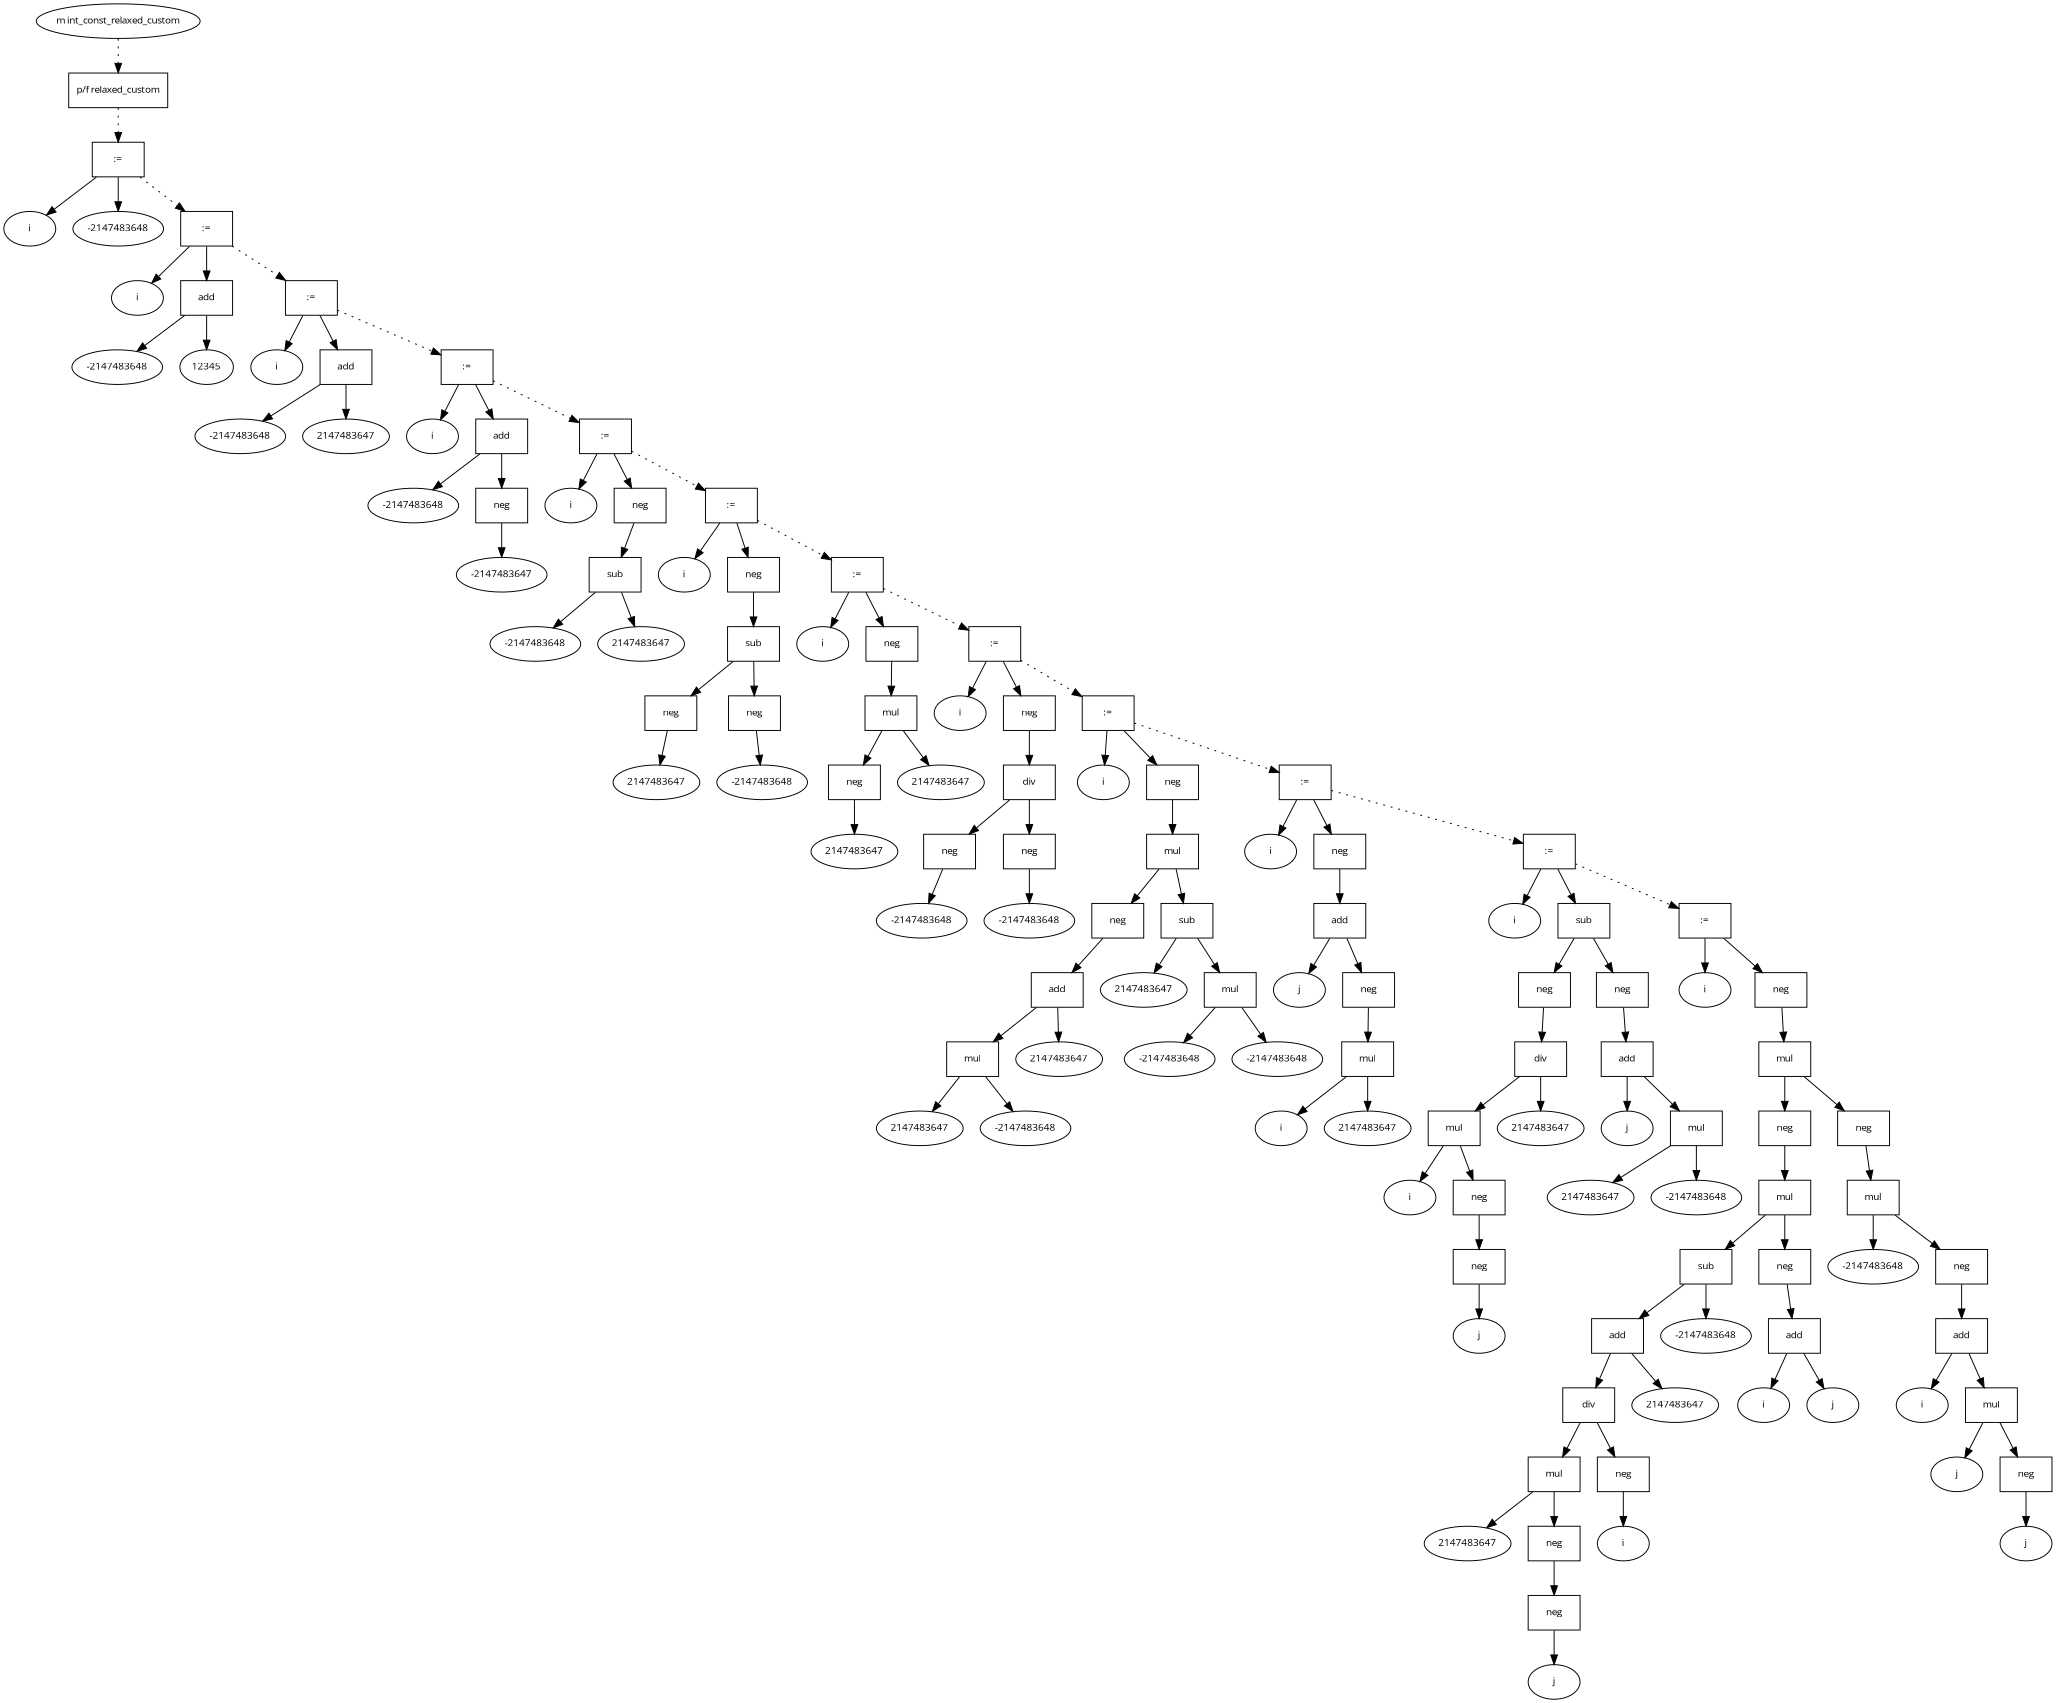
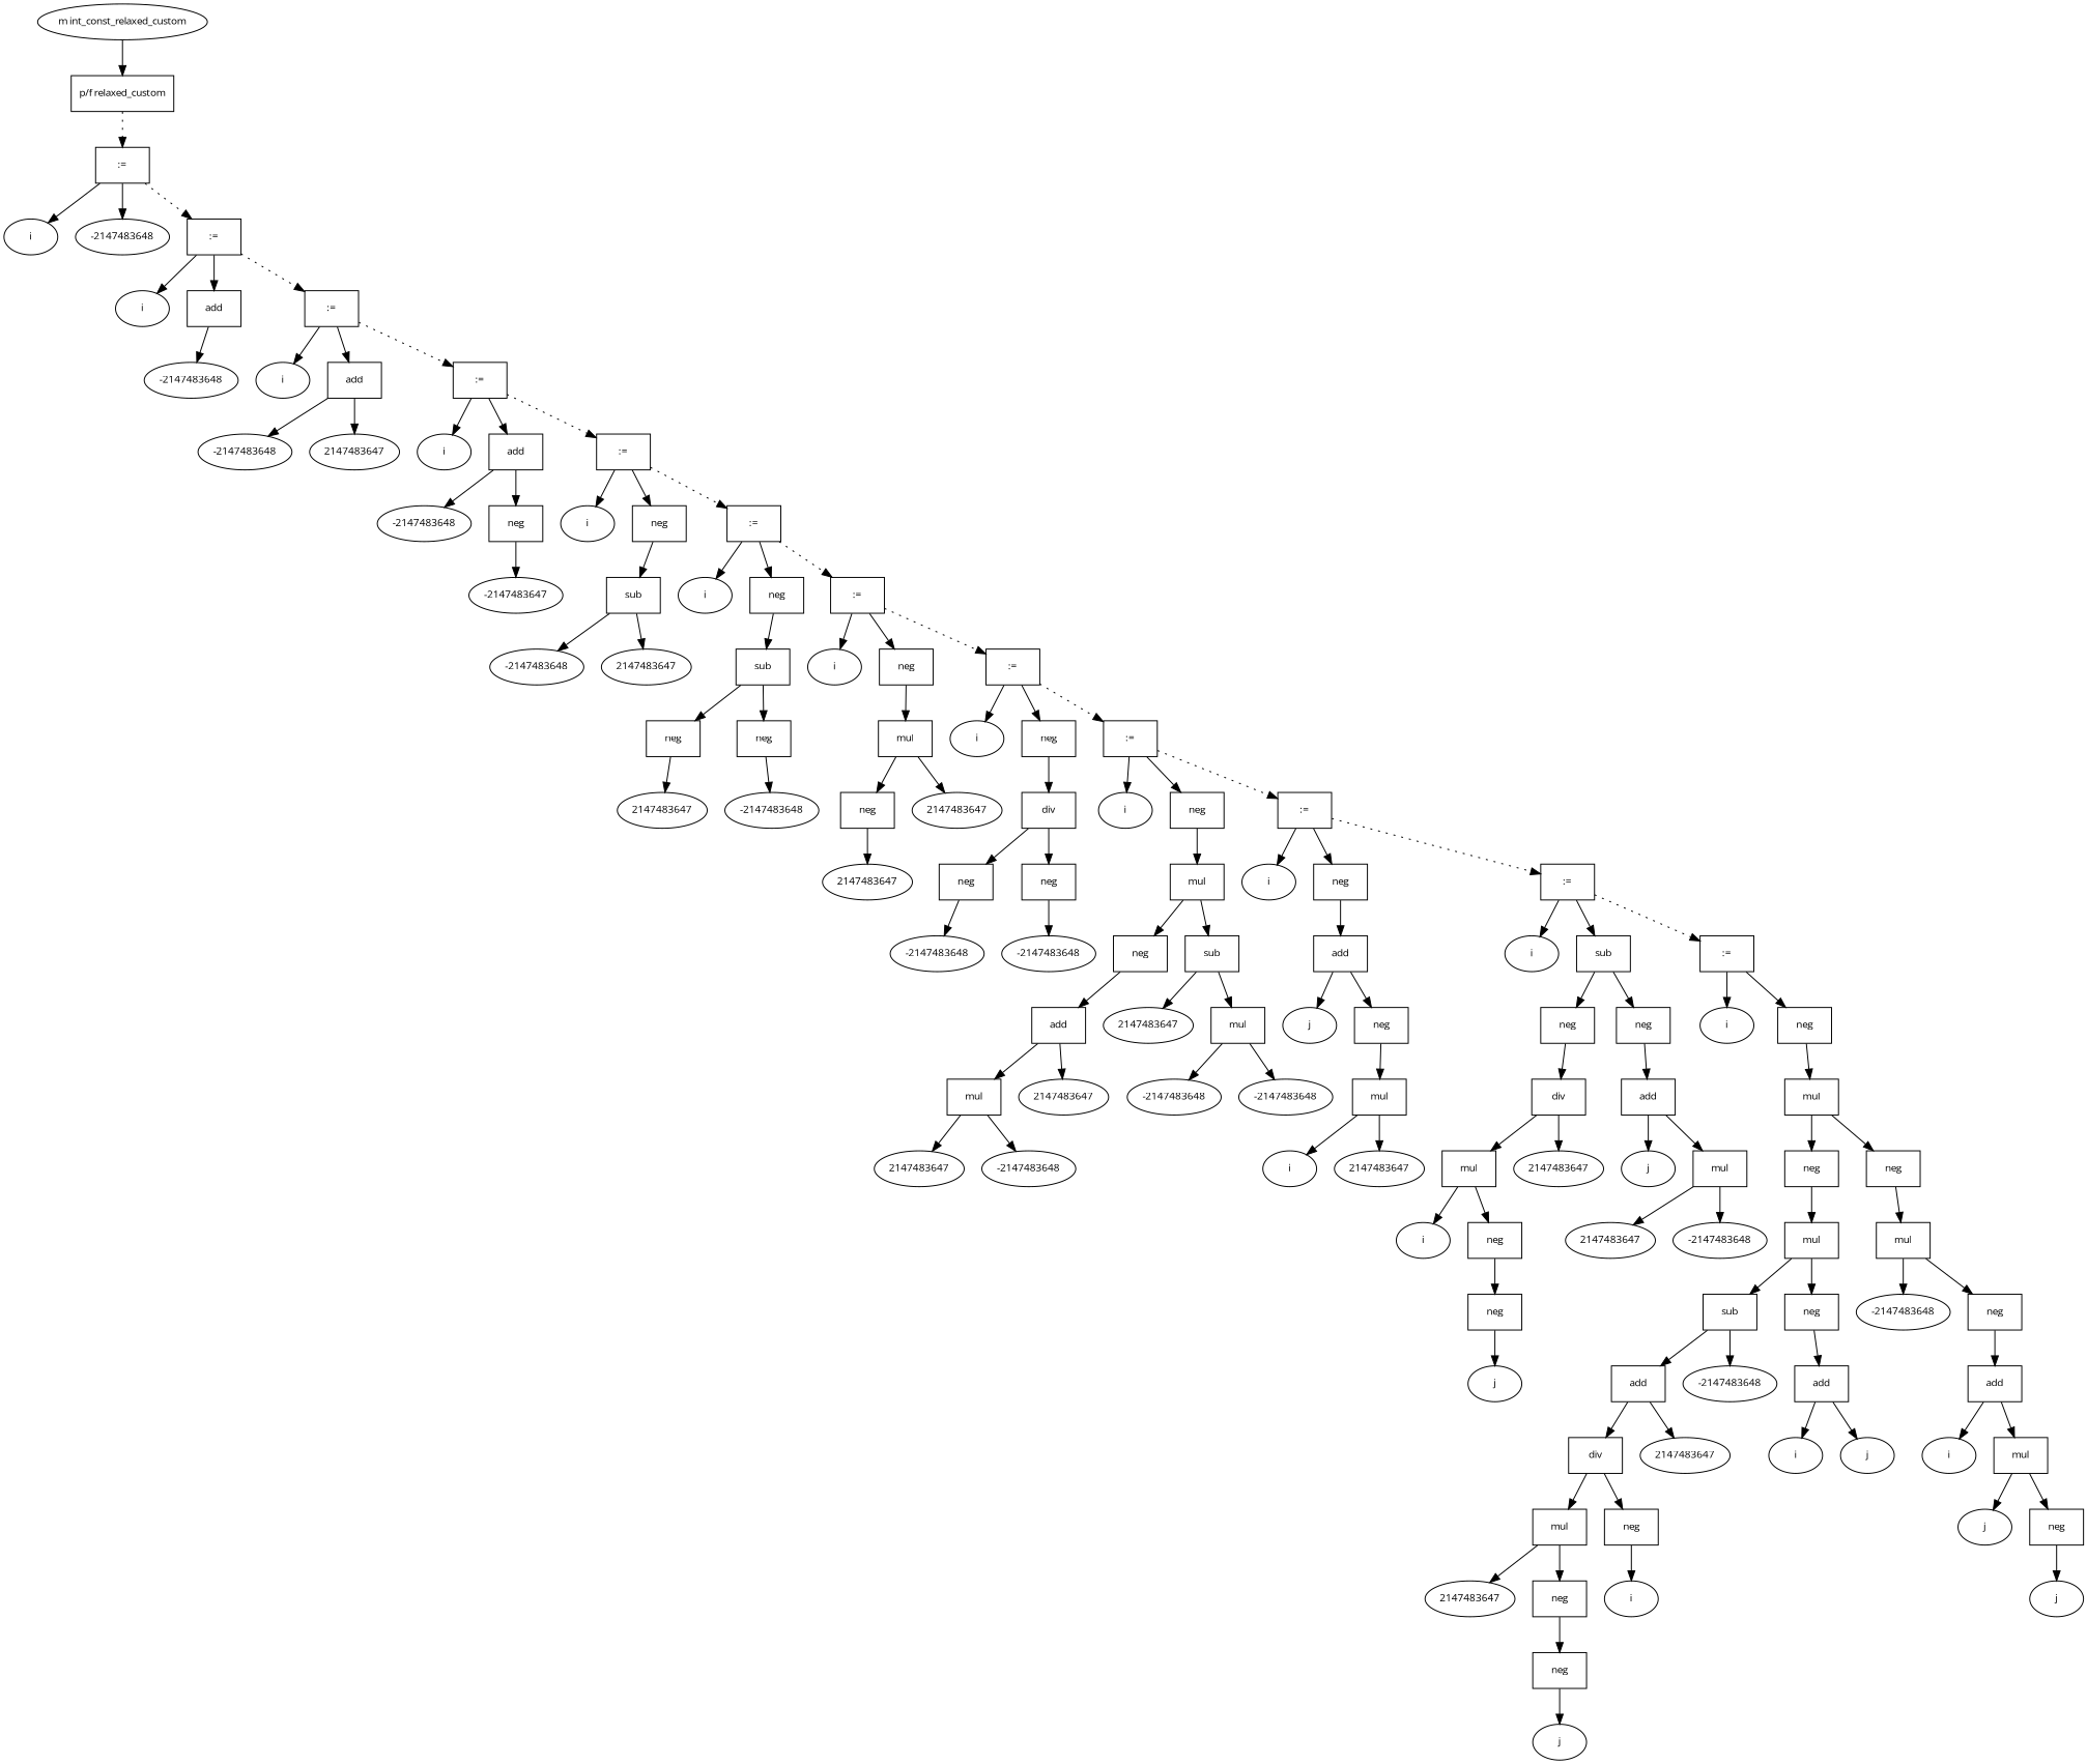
  digraph {
    fontname="Open Sans"
    fontsize=10
    node [fontname="Open Sans" fontsize=10 shape=box]
    edge [fontname="Open Sans" fontsize=10]
    n1 [label="m int_const_relaxed_custom" shape=ellipse]
    n2 [label="p/f relaxed_custom"]
    n3 [label=":="]
    n4 [label=i shape=ellipse]
    n5 [label=-2147483648 shape=ellipse]
    n6 [label=":="]
    n7 [label=i shape=ellipse]
    n8 [label=add]
    n9 [label=":="]
    n10 [label=-2147483648 shape=ellipse]
-   n11 [label=12345 shape=ellipse]
    n12 [label=i shape=ellipse]
    n13 [label=add]
    n14 [label=":="]
    n15 [label=-2147483648 shape=ellipse]
    n16 [label=2147483647 shape=ellipse]
    n17 [label=i shape=ellipse]
    n18 [label=add]
    n19 [label=":="]
    n20 [label=-2147483648 shape=ellipse]
    n21 [label=neg]
    n22 [label=i shape=ellipse]
    n23 [label=neg]
    n24 [label=":="]
    n25 [label=-2147483647 shape=ellipse]
    n26 [label=sub]
    n27 [label=i shape=ellipse]
    n28 [label=neg]
    n29 [label=":="]
    n30 [label=-2147483648 shape=ellipse]
    n31 [label=2147483647 shape=ellipse]
    n32 [label=sub]
    n33 [label=i shape=ellipse]
    n34 [label=neg]
    n35 [label=":="]
    n36 [label=neg]
    n37 [label=neg]
    n38 [label=2147483647 shape=ellipse]
    n39 [label=-2147483648 shape=ellipse]
    n40 [label=mul]
    n41 [label=i shape=ellipse]
    n42 [label=neg]
    n43 [label=":="]
    n44 [label=neg]
    n45 [label=2147483647 shape=ellipse]
    n46 [label=2147483647 shape=ellipse]
    n47 [label=div]
    n48 [label=i shape=ellipse]
    n49 [label=neg]
    n50 [label=":="]
    n51 [label=neg]
    n52 [label=neg]
    n53 [label=-2147483648 shape=ellipse]
    n54 [label=-2147483648 shape=ellipse]
    n55 [label=mul]
    n56 [label=i shape=ellipse]
    n57 [label=neg]
    n58 [label=":="]
    n59 [label=neg]
    n60 [label=sub]
    n61 [label=add]
    n62 [label=2147483647 shape=ellipse]
    n63 [label=mul]
    n64 [label=mul]
    n65 [label=2147483647 shape=ellipse]
    n66 [label=2147483647 shape=ellipse]
    n67 [label=-2147483648 shape=ellipse]
    n68 [label=-2147483648 shape=ellipse]
    n69 [label=-2147483648 shape=ellipse]
    n70 [label=add]
    n71 [label=i shape=ellipse]
    n72 [label=sub]
    n73 [label=":="]
    n74 [label=j shape=ellipse]
    n75 [label=neg]
    n76 [label=mul]
    n77 [label=i shape=ellipse]
    n78 [label=2147483647 shape=ellipse]
    n79 [label=neg]
    n80 [label=neg]
    n81 [label=i shape=ellipse]
    n82 [label=neg]
    n83 [label=div]
    n84 [label=add]
    n85 [label=mul]
    n86 [label=2147483647 shape=ellipse]
    n87 [label=i shape=ellipse]
    n88 [label=neg]
    n89 [label=neg]
    n90 [label=j shape=ellipse]
    n91 [label=j shape=ellipse]
    n92 [label=mul]
    n93 [label=2147483647 shape=ellipse]
    n94 [label=-2147483648 shape=ellipse]
    n95 [label=mul]
    n96 [label=neg]
    n97 [label=neg]
    n98 [label=mul]
    n99 [label=mul]
    n100 [label=sub]
    n101 [label=neg]
    n102 [label=add]
    n103 [label=-2147483648 shape=ellipse]
    n104 [label=add]
    n105 [label=div]
    n106 [label=2147483647 shape=ellipse]
    n107 [label=mul]
    n108 [label=neg]
    n109 [label=2147483647 shape=ellipse]
    n110 [label=neg]
    n111 [label=i shape=ellipse]
    n112 [label=neg]
    n113 [label=j shape=ellipse]
    n114 [label=i shape=ellipse]
    n115 [label=j shape=ellipse]
    n116 [label=-2147483648 shape=ellipse]
    n117 [label=neg]
    n118 [label=add]
    n119 [label=i shape=ellipse]
    n120 [label=mul]
    n121 [label=j shape=ellipse]
    n122 [label=neg]
    n123 [label=j shape=ellipse]
-   n1 -> n2 [style=dotted]
+   n1 -> n2
    n2 -> n3 [style=dotted]
    n3 -> n4
    n3 -> n5
    n3 -> n6 [style=dotted]
    n6 -> n7
    n6 -> n8
    n6 -> n9 [style=dotted]
    n8 -> n10
-   n8 -> n11
    n9 -> n12
    n9 -> n13
    n9 -> n14 [style=dotted]
    n13 -> n15
    n13 -> n16
    n14 -> n17
    n14 -> n18
    n14 -> n19 [style=dotted]
    n18 -> n20
    n18 -> n21
    n19 -> n22
    n19 -> n23
    n19 -> n24 [style=dotted]
    n21 -> n25
    n23 -> n26
    n24 -> n27
    n24 -> n28
    n24 -> n29 [style=dotted]
    n26 -> n30
    n26 -> n31
    n28 -> n32
    n29 -> n33
    n29 -> n34
    n29 -> n35 [style=dotted]
    n32 -> n36
    n32 -> n37
    n34 -> n40
    n35 -> n41
    n35 -> n42
    n35 -> n43 [style=dotted]
    n36 -> n38
    n37 -> n39
    n40 -> n44
    n40 -> n45
    n42 -> n47
    n43 -> n48
    n43 -> n49
    n43 -> n50 [style=dotted]
    n44 -> n46
    n47 -> n51
    n47 -> n52
    n49 -> n55
    n50 -> n56
    n50 -> n57
    n50 -> n58 [style=dotted]
    n51 -> n53
    n52 -> n54
    n55 -> n59
    n55 -> n60
    n57 -> n70
    n58 -> n71
    n58 -> n72
    n58 -> n73 [style=dotted]
    n59 -> n61
    n60 -> n62
    n60 -> n63
    n61 -> n64
    n61 -> n65
    n63 -> n68
    n63 -> n69
    n64 -> n66
    n64 -> n67
    n70 -> n74
    n70 -> n75
    n72 -> n79
    n72 -> n80
    n73 -> n81
    n73 -> n82
    n75 -> n76
    n76 -> n77
    n76 -> n78
    n79 -> n83
    n80 -> n84
    n82 -> n95
    n83 -> n85
    n83 -> n86
    n84 -> n91
    n84 -> n92
    n85 -> n87
    n85 -> n88
    n88 -> n89
    n89 -> n90
    n92 -> n93
    n92 -> n94
    n95 -> n96
    n95 -> n97
    n96 -> n98
    n97 -> n99
    n98 -> n100
    n98 -> n101
    n99 -> n116
    n99 -> n117
    n100 -> n102
    n100 -> n103
    n101 -> n104
    n102 -> n105
    n102 -> n106
    n104 -> n114
    n104 -> n115
    n105 -> n107
    n105 -> n108
    n107 -> n109
    n107 -> n110
    n108 -> n111
    n110 -> n112
    n112 -> n113
    n117 -> n118
    n118 -> n119
    n118 -> n120
    n120 -> n121
    n120 -> n122
    n122 -> n123
  }
